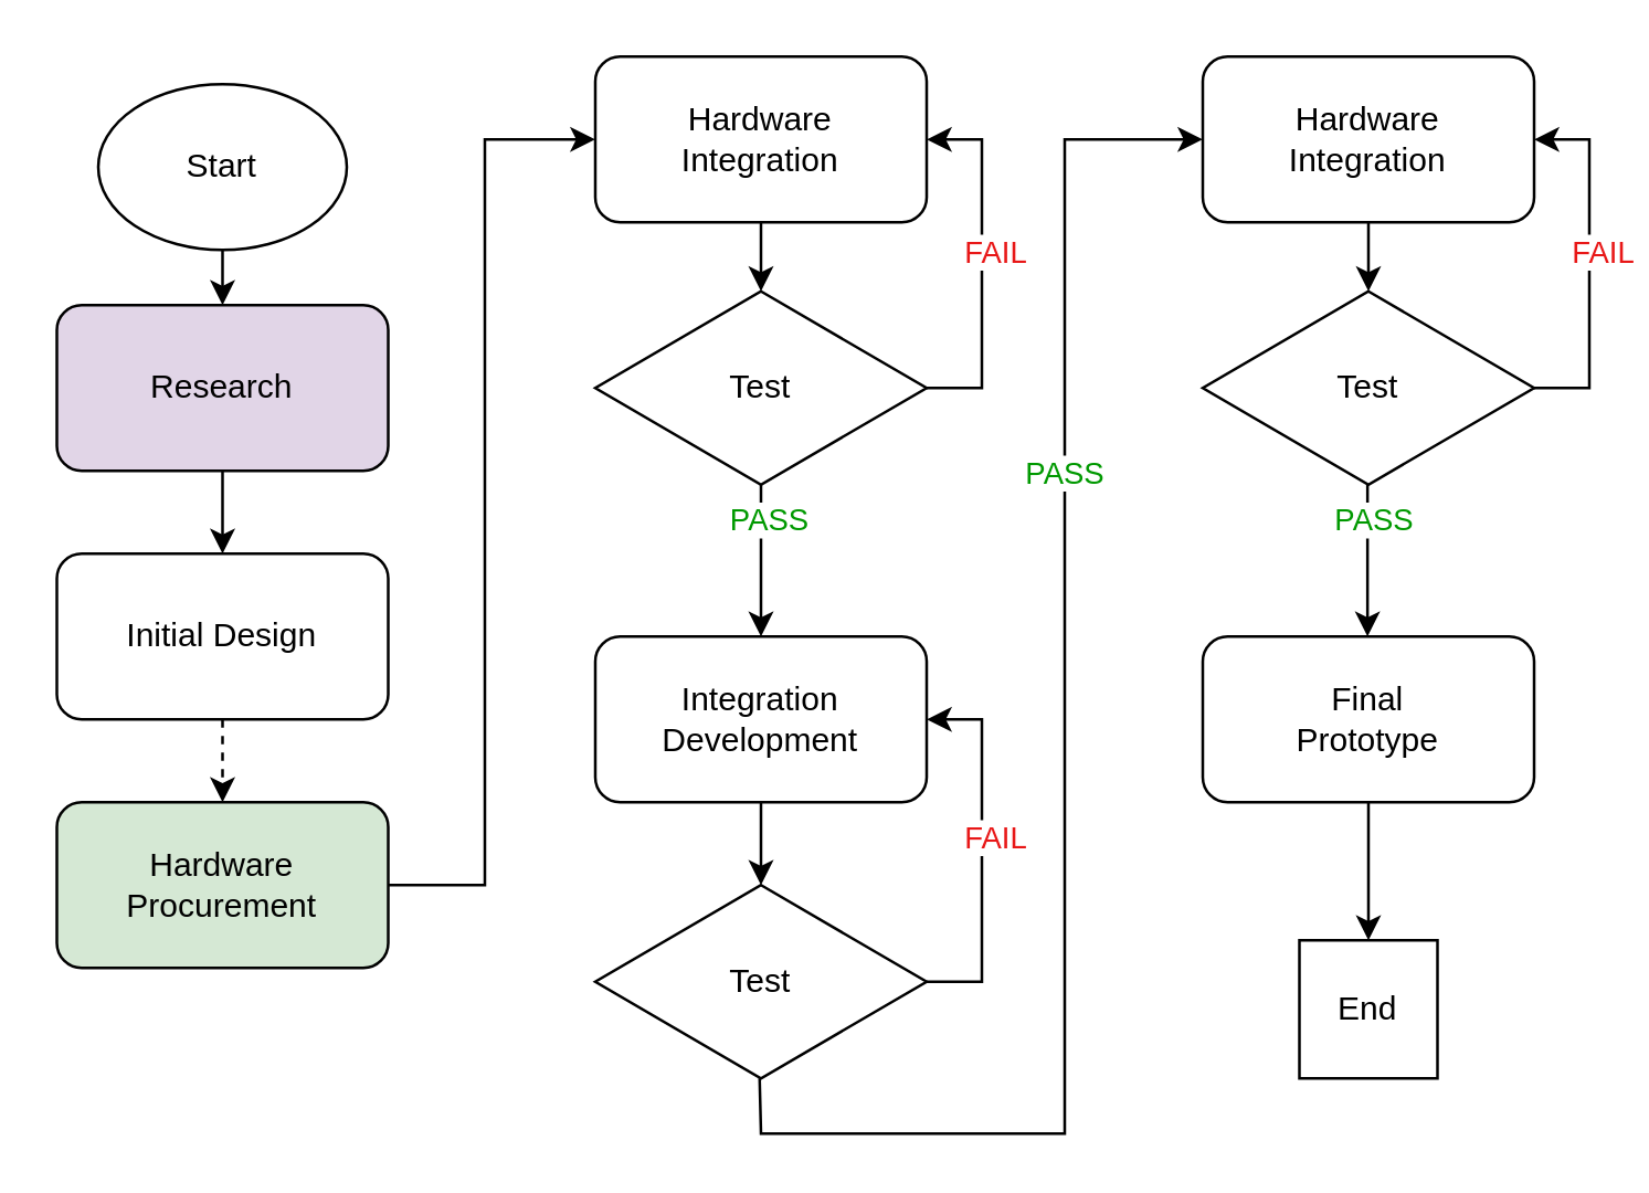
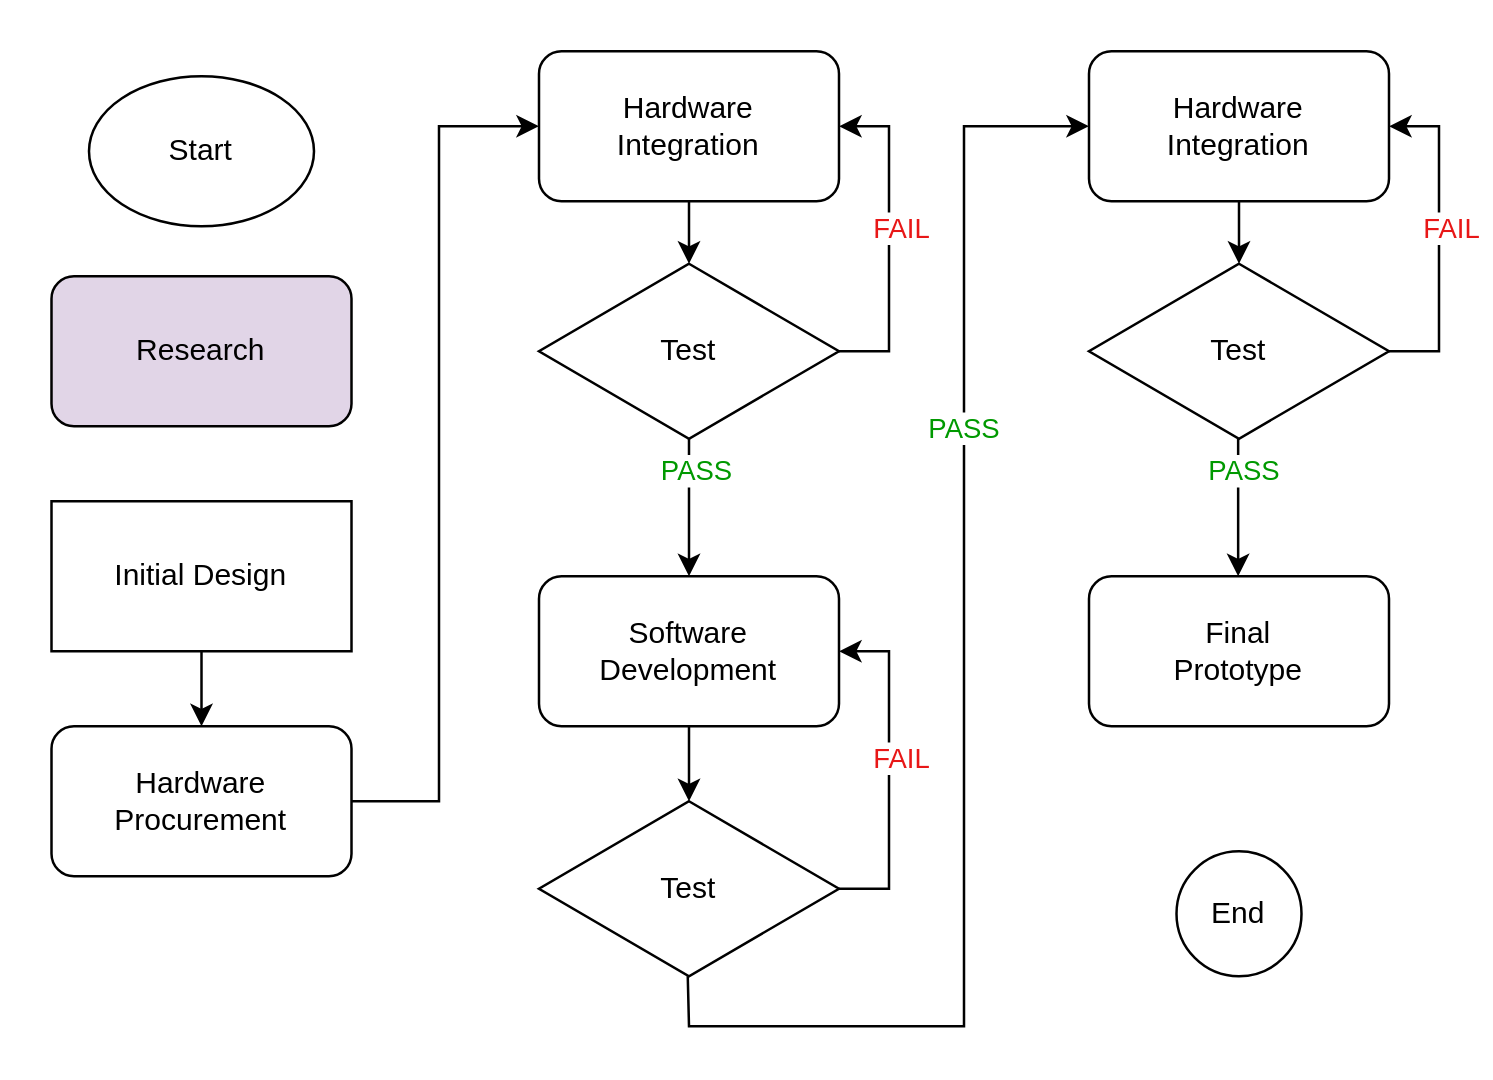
  <mxCell id="0" />
  <mxCell id="1" parent="0" />
- <mxCell id="2" value="" style="edgeStyle=none;html=1;" edge="1" parent="1" source="3" target="5"><mxGeometry relative="1" as="geometry" /></mxCell>
  <mxCell id="3" value="Start" style="ellipse;whiteSpace=wrap;html=1;" vertex="1" parent="1"><mxGeometry x="35" y="30" width="90" height="60" as="geometry" /></mxCell>
- <mxCell id="4" value="" style="edgeStyle=none;html=1;" edge="1" parent="1" source="5" target="7"><mxGeometry relative="1" as="geometry" /></mxCell>
  <mxCell id="5" value="Research" style="rounded=1;whiteSpace=wrap;html=1;fillColor=#e1d5e7;" vertex="1" parent="1"><mxGeometry x="20" y="110" width="120" height="60" as="geometry" /></mxCell>
- <mxCell id="6" value="" style="edgeStyle=none;html=1;dashed=1;" edge="1" parent="1" source="7" target="9"><mxGeometry relative="1" as="geometry" /></mxCell>
- <mxCell id="7" value="Initial Design" style="whiteSpace=wrap;html=1;rounded=1;" vertex="1" parent="1"><mxGeometry x="20" y="200" width="120" height="60" as="geometry" /></mxCell>
+ <mxCell id="6" value="" style="edgeStyle=none;html=1;" edge="1" parent="1" source="7" target="9"><mxGeometry relative="1" as="geometry" /></mxCell>
+ <mxCell id="7" value="Initial Design" style="whiteSpace=wrap;html=1;rounded=0;" vertex="1" parent="1"><mxGeometry x="20" y="200" width="120" height="60" as="geometry" /></mxCell>
  <mxCell id="8" value="" style="edgeStyle=none;html=1;rounded=0;" edge="1" parent="1" source="9" target="11"><mxGeometry relative="1" as="geometry"><Array as="points"><mxPoint x="175" y="320" /><mxPoint x="175" y="50" /></Array></mxGeometry></mxCell>
- <mxCell id="9" value="Hardware Procurement" style="whiteSpace=wrap;html=1;rounded=1;fillColor=#d5e8d4;" vertex="1" parent="1"><mxGeometry x="20" y="290" width="120" height="60" as="geometry" /></mxCell>
+ <mxCell id="9" value="Hardware Procurement" style="whiteSpace=wrap;html=1;rounded=1;" vertex="1" parent="1"><mxGeometry x="20" y="290" width="120" height="60" as="geometry" /></mxCell>
  <mxCell id="10" value="" style="edgeStyle=none;html=1;" edge="1" parent="1" source="11" target="16"><mxGeometry relative="1" as="geometry" /></mxCell>
  <mxCell id="11" value="Hardware&lt;br&gt;Integration" style="whiteSpace=wrap;html=1;rounded=1;" vertex="1" parent="1"><mxGeometry x="215" y="20" width="120" height="60" as="geometry" /></mxCell>
  <mxCell id="12" style="edgeStyle=none;html=1;exitX=1;exitY=0.5;exitDx=0;exitDy=0;entryX=1;entryY=0.5;entryDx=0;entryDy=0;rounded=0;" edge="1" parent="1" source="16" target="11"><mxGeometry relative="1" as="geometry"><Array as="points"><mxPoint x="355" y="140" /><mxPoint x="355" y="50" /></Array></mxGeometry></mxCell>
  <mxCell id="13" value="&lt;font color=&quot;#e81717&quot;&gt;FAIL&lt;/font&gt;" style="edgeLabel;html=1;align=center;verticalAlign=middle;resizable=0;points=[];" vertex="1" connectable="0" parent="12"><mxGeometry x="0.227" y="-4" relative="1" as="geometry"><mxPoint y="10" as="offset" /></mxGeometry></mxCell>
  <mxCell id="14" value="" style="edgeStyle=none;html=1;fontColor=#e81717;" edge="1" parent="1" source="16" target="18"><mxGeometry relative="1" as="geometry" /></mxCell>
  <mxCell id="15" value="&lt;font color=&quot;#009900&quot;&gt;PASS&lt;/font&gt;" style="edgeLabel;html=1;align=center;verticalAlign=middle;resizable=0;points=[];fontColor=#e81717;" vertex="1" connectable="0" parent="14"><mxGeometry x="-0.57" y="2" relative="1" as="geometry"><mxPoint as="offset" /></mxGeometry></mxCell>
  <mxCell id="16" value="Test" style="rhombus;whiteSpace=wrap;html=1;rounded=0;" vertex="1" parent="1"><mxGeometry x="215" y="105" width="120" height="70" as="geometry" /></mxCell>
  <mxCell id="17" value="" style="edgeStyle=none;html=1;fontColor=#009900;" edge="1" parent="1" source="18" target="19"><mxGeometry relative="1" as="geometry" /></mxCell>
- <mxCell id="18" value="Integration Development" style="whiteSpace=wrap;html=1;rounded=1;" vertex="1" parent="1"><mxGeometry x="215" y="230" width="120" height="60" as="geometry" /></mxCell>
+ <mxCell id="18" value="Software Development" style="whiteSpace=wrap;html=1;rounded=1;" vertex="1" parent="1"><mxGeometry x="215" y="230" width="120" height="60" as="geometry" /></mxCell>
  <mxCell id="19" value="Test" style="rhombus;whiteSpace=wrap;html=1;rounded=0;" vertex="1" parent="1"><mxGeometry x="215" y="320" width="120" height="70" as="geometry" /></mxCell>
  <mxCell id="20" style="edgeStyle=none;html=1;exitX=1;exitY=0.5;exitDx=0;exitDy=0;entryX=1;entryY=0.5;entryDx=0;entryDy=0;rounded=0;" edge="1" parent="1" source="19"><mxGeometry relative="1" as="geometry"><mxPoint x="335" y="350" as="sourcePoint" /><mxPoint x="335" y="260" as="targetPoint" /><Array as="points"><mxPoint x="355" y="355" /><mxPoint x="355" y="260" /></Array></mxGeometry></mxCell>
  <mxCell id="21" value="&lt;font color=&quot;#e81717&quot;&gt;FAIL&lt;/font&gt;" style="edgeLabel;html=1;align=center;verticalAlign=middle;resizable=0;points=[];" vertex="1" connectable="0" parent="20"><mxGeometry x="0.227" y="-4" relative="1" as="geometry"><mxPoint y="10" as="offset" /></mxGeometry></mxCell>
  <mxCell id="22" value="" style="edgeStyle=none;html=1;fontColor=#e81717;entryX=0;entryY=0.5;entryDx=0;entryDy=0;rounded=0;" edge="1" parent="1" target="25"><mxGeometry relative="1" as="geometry"><mxPoint x="274.5" y="390" as="sourcePoint" /><mxPoint x="274.5" y="445" as="targetPoint" /><Array as="points"><mxPoint x="275" y="410" /><mxPoint x="385" y="410" /><mxPoint x="385" y="50" /></Array></mxGeometry></mxCell>
  <mxCell id="23" value="&lt;font color=&quot;#009900&quot;&gt;PASS&lt;/font&gt;" style="edgeLabel;html=1;align=center;verticalAlign=middle;resizable=0;points=[];fontColor=#e81717;" vertex="1" connectable="0" parent="22"><mxGeometry x="-0.57" y="2" relative="1" as="geometry"><mxPoint x="14" y="-238" as="offset" /></mxGeometry></mxCell>
  <mxCell id="24" value="" style="edgeStyle=none;rounded=0;html=1;fontColor=#009900;" edge="1" parent="1" source="25" target="28"><mxGeometry relative="1" as="geometry" /></mxCell>
  <mxCell id="25" value="Hardware&lt;br&gt;Integration" style="whiteSpace=wrap;html=1;rounded=1;" vertex="1" parent="1"><mxGeometry x="435" y="20" width="120" height="60" as="geometry" /></mxCell>
  <mxCell id="26" style="edgeStyle=none;html=1;exitX=1;exitY=0.5;exitDx=0;exitDy=0;entryX=1;entryY=0.5;entryDx=0;entryDy=0;rounded=0;" edge="1" parent="1" source="28"><mxGeometry relative="1" as="geometry"><mxPoint x="555" y="50" as="targetPoint" /><Array as="points"><mxPoint x="575" y="140" /><mxPoint x="575" y="50" /></Array></mxGeometry></mxCell>
  <mxCell id="27" value="&lt;font color=&quot;#e81717&quot;&gt;FAIL&lt;/font&gt;" style="edgeLabel;html=1;align=center;verticalAlign=middle;resizable=0;points=[];" vertex="1" connectable="0" parent="26"><mxGeometry x="0.227" y="-4" relative="1" as="geometry"><mxPoint y="10" as="offset" /></mxGeometry></mxCell>
  <mxCell id="28" value="Test" style="rhombus;whiteSpace=wrap;html=1;rounded=0;" vertex="1" parent="1"><mxGeometry x="435" y="105" width="120" height="70" as="geometry" /></mxCell>
  <mxCell id="29" value="" style="edgeStyle=none;html=1;fontColor=#e81717;" edge="1" parent="1"><mxGeometry relative="1" as="geometry"><mxPoint x="494.66" y="175" as="sourcePoint" /><mxPoint x="494.66" y="230" as="targetPoint" /></mxGeometry></mxCell>
  <mxCell id="30" value="&lt;font color=&quot;#009900&quot;&gt;PASS&lt;/font&gt;" style="edgeLabel;html=1;align=center;verticalAlign=middle;resizable=0;points=[];fontColor=#e81717;" vertex="1" connectable="0" parent="29"><mxGeometry x="-0.57" y="2" relative="1" as="geometry"><mxPoint as="offset" /></mxGeometry></mxCell>
- <mxCell id="31" value="" style="edgeStyle=none;rounded=0;html=1;fontColor=#009900;" edge="1" parent="1" source="32" target="33"><mxGeometry relative="1" as="geometry" /></mxCell>
  <mxCell id="32" value="Final&lt;br&gt;Prototype" style="whiteSpace=wrap;html=1;rounded=1;" vertex="1" parent="1"><mxGeometry x="435" y="230" width="120" height="60" as="geometry" /></mxCell>
- <mxCell id="33" value="End" style="whiteSpace=wrap;html=1;rounded=0;" vertex="1" parent="1"><mxGeometry x="470" y="340" width="50" height="50" as="geometry" /></mxCell>
+ <mxCell id="33" value="End" style="ellipse;whiteSpace=wrap;html=1;rounded=1;" vertex="1" parent="1"><mxGeometry x="470" y="340" width="50" height="50" as="geometry" /></mxCell>
